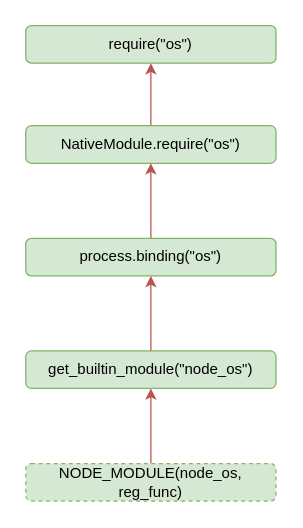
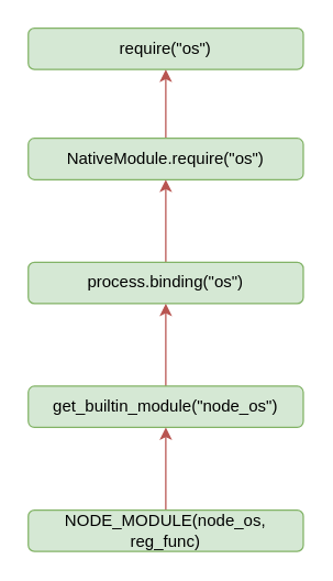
  <mxCell id="0" />
  <mxCell id="1" parent="0" />
  <mxCell id="2" value="require(&quot;os&quot;)" style="rounded=1;whiteSpace=wrap;html=1;fillColor=#d5e8d4;strokeColor=#82b366;" vertex="1" parent="1"><mxGeometry x="20" y="20" width="200" height="30" as="geometry" /></mxCell>
  <mxCell id="3" style="edgeStyle=orthogonalEdgeStyle;rounded=0;orthogonalLoop=1;jettySize=auto;html=1;entryX=0.5;entryY=1;entryDx=0;entryDy=0;fillColor=#f8cecc;strokeColor=#b85450;" edge="1" parent="1" source="4" target="2"><mxGeometry relative="1" as="geometry" /></mxCell>
  <mxCell id="4" value="NativeModule.require(&quot;os&quot;)" style="rounded=1;whiteSpace=wrap;html=1;fillColor=#d5e8d4;strokeColor=#82b366;" vertex="1" parent="1"><mxGeometry x="20" y="100" width="200" height="30" as="geometry" /></mxCell>
  <mxCell id="5" style="edgeStyle=orthogonalEdgeStyle;rounded=0;orthogonalLoop=1;jettySize=auto;html=1;entryX=0.5;entryY=1;entryDx=0;entryDy=0;fillColor=#f8cecc;strokeColor=#b85450;" edge="1" parent="1" source="6" target="4"><mxGeometry relative="1" as="geometry" /></mxCell>
  <mxCell id="6" value="process.binding(&quot;os&quot;)" style="rounded=1;whiteSpace=wrap;html=1;fillColor=#d5e8d4;strokeColor=#82b366;" vertex="1" parent="1"><mxGeometry x="20" y="190" width="200" height="30" as="geometry" /></mxCell>
  <mxCell id="7" style="edgeStyle=orthogonalEdgeStyle;rounded=0;orthogonalLoop=1;jettySize=auto;html=1;entryX=0.5;entryY=1;entryDx=0;entryDy=0;fillColor=#f8cecc;strokeColor=#b85450;" edge="1" parent="1" source="8" target="6"><mxGeometry relative="1" as="geometry"><mxPoint x="100" y="220" as="targetPoint" /></mxGeometry></mxCell>
  <mxCell id="8" value="get_builtin_module(&quot;node_os&quot;)" style="rounded=1;whiteSpace=wrap;html=1;fillColor=#d5e8d4;strokeColor=#82b366;" vertex="1" parent="1"><mxGeometry x="20" y="280" width="200" height="30" as="geometry" /></mxCell>
  <mxCell id="9" style="edgeStyle=orthogonalEdgeStyle;rounded=0;orthogonalLoop=1;jettySize=auto;html=1;entryX=0.5;entryY=1;entryDx=0;entryDy=0;fillColor=#f8cecc;strokeColor=#b85450;" edge="1" parent="1" source="10" target="8"><mxGeometry relative="1" as="geometry"><mxPoint x="100" y="310" as="targetPoint" /></mxGeometry></mxCell>
- <mxCell id="10" value="NODE_MODULE(node_os, reg_func)" style="rounded=1;whiteSpace=wrap;html=1;fillColor=#d5e8d4;strokeColor=#82b366;dashed=1;" vertex="1" parent="1"><mxGeometry x="20" y="370" width="200" height="30" as="geometry" /></mxCell>
+ <mxCell id="10" value="NODE_MODULE(node_os, reg_func)" style="rounded=1;whiteSpace=wrap;html=1;fillColor=#d5e8d4;strokeColor=#82b366;" vertex="1" parent="1"><mxGeometry x="20" y="370" width="200" height="30" as="geometry" /></mxCell>
